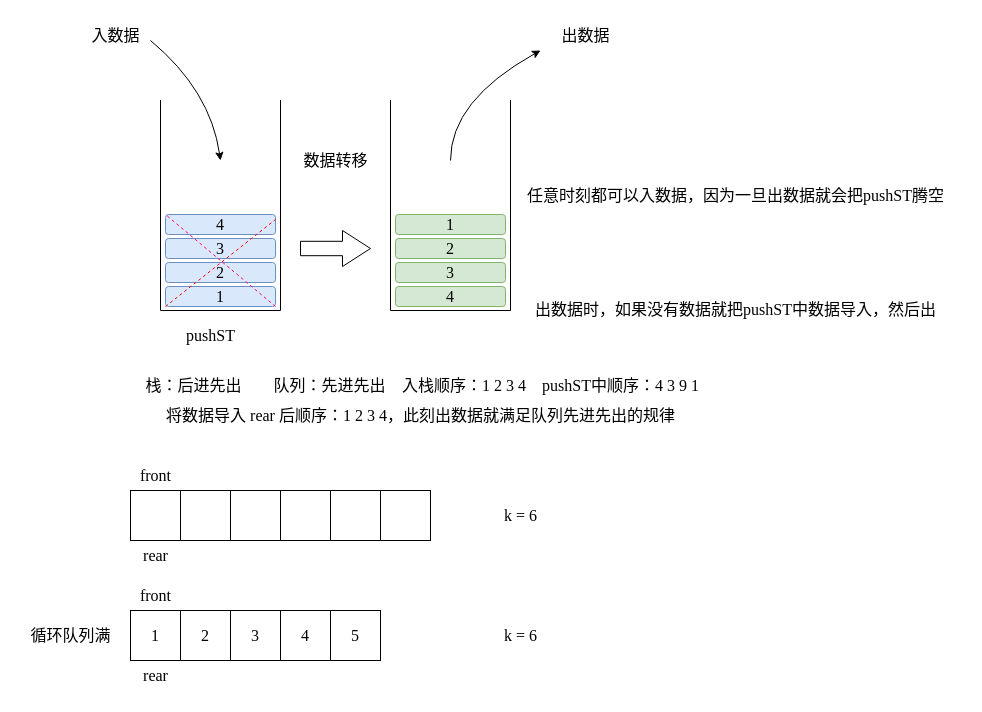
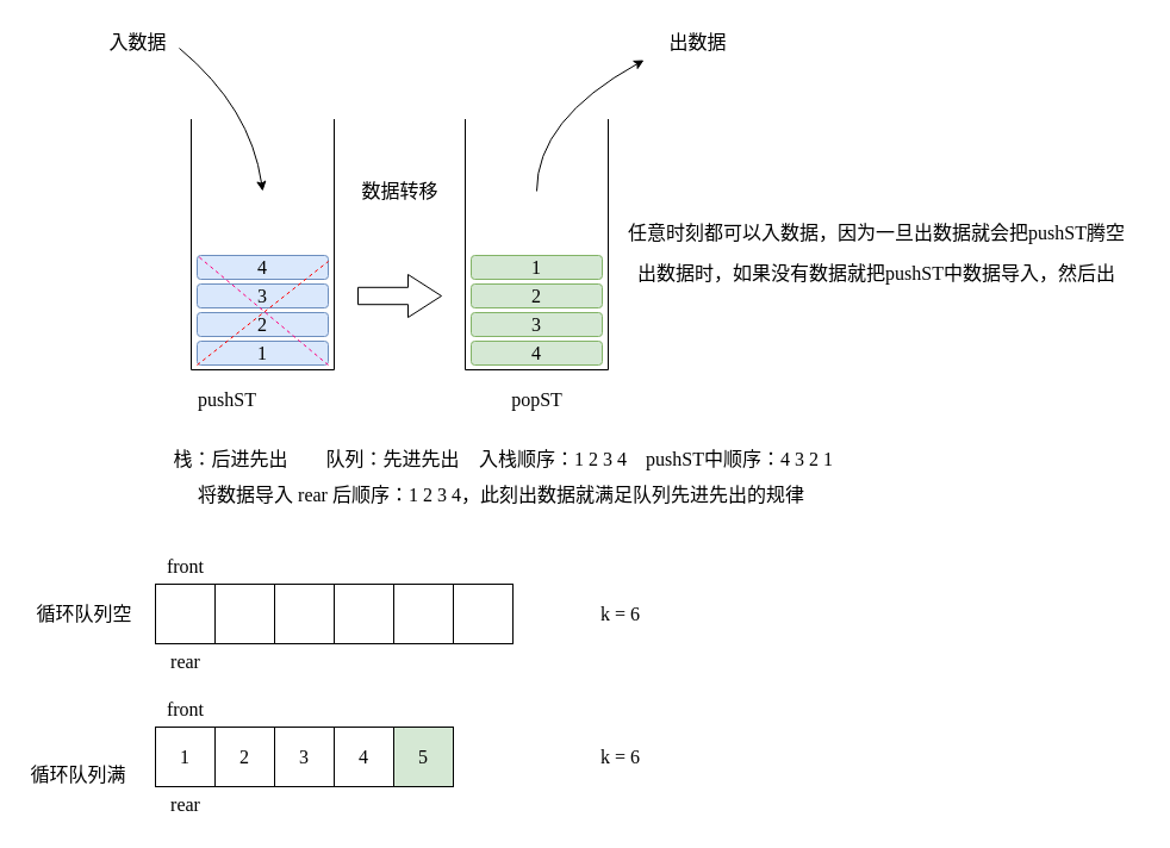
  <mxCell id="0" />
  <mxCell id="1" parent="0" />
  <mxCell id="2" value="" style="shape=partialRectangle;whiteSpace=wrap;html=1;bottom=1;right=1;left=1;top=0;fillColor=none;routingCenterX=-0.5;" parent="1" vertex="1"><mxGeometry x="160" y="100" width="120" height="210" as="geometry" /></mxCell>
  <mxCell id="3" value="" style="shape=partialRectangle;whiteSpace=wrap;html=1;bottom=1;right=1;left=1;top=0;fillColor=none;routingCenterX=-0.5;" parent="1" vertex="1"><mxGeometry x="390" y="100" width="120" height="210" as="geometry" /></mxCell>
- <mxCell id="4" value="&lt;font style=&quot;font-size: 16px;&quot; face=&quot;Comic Sans MS&quot;&gt;pushST&lt;/font&gt;" style="text;html=1;align=center;verticalAlign=middle;resizable=0;points=[];autosize=1;strokeColor=none;fillColor=none;" parent="1" vertex="1"><mxGeometry x="170" y="320" width="80" height="30" as="geometry" /></mxCell>
+ <mxCell id="4" value="&lt;font style=&quot;font-size: 16px;&quot; face=&quot;Comic Sans MS&quot;&gt;pushST&lt;/font&gt;" style="text;html=1;align=center;verticalAlign=middle;resizable=0;points=[];autosize=1;strokeColor=none;fillColor=none;" parent="1" vertex="1"><mxGeometry x="150" y="320" width="80" height="30" as="geometry" /></mxCell>
+ <mxCell id="5" value="popST" style="text;html=1;align=center;verticalAlign=middle;resizable=0;points=[];autosize=1;strokeColor=none;fillColor=none;fontSize=16;fontFamily=Comic Sans MS;" parent="1" vertex="1"><mxGeometry x="415" y="320" width="70" height="30" as="geometry" /></mxCell>
  <mxCell id="6" value="" style="endArrow=classic;html=1;fontFamily=Comic Sans MS;fontSize=15;entryX=0.5;entryY=0;entryDx=0;entryDy=0;curved=1;rounded=0;" parent="1" edge="1"><mxGeometry width="50" height="50" relative="1" as="geometry"><mxPoint x="150" y="40" as="sourcePoint" /><mxPoint x="220" y="160" as="targetPoint" /><Array as="points"><mxPoint x="210" y="90" /></Array></mxGeometry></mxCell>
  <mxCell id="7" value="入数据" style="text;html=1;align=center;verticalAlign=middle;resizable=0;points=[];autosize=1;strokeColor=none;fillColor=none;fontSize=16;fontFamily=Comic Sans MS;" parent="1" vertex="1"><mxGeometry x="80" y="20" width="70" height="30" as="geometry" /></mxCell>
  <mxCell id="8" value="" style="endArrow=classic;html=1;fontFamily=Comic Sans MS;fontSize=15;curved=1;rounded=0;" parent="1" edge="1"><mxGeometry width="50" height="50" relative="1" as="geometry"><mxPoint x="450" y="160" as="sourcePoint" /><mxPoint x="540" y="50" as="targetPoint" /><Array as="points"><mxPoint x="450" y="100" /></Array></mxGeometry></mxCell>
  <mxCell id="9" value="出数据" style="text;html=1;align=center;verticalAlign=middle;resizable=0;points=[];autosize=1;strokeColor=none;fillColor=none;fontSize=16;fontFamily=Comic Sans MS;" parent="1" vertex="1"><mxGeometry x="550" y="20" width="70" height="30" as="geometry" /></mxCell>
- <mxCell id="10" value="出数据时，如果没有数据就把pushST中数据导入，然后出" style="text;html=1;align=center;verticalAlign=middle;resizable=0;points=[];autosize=1;strokeColor=none;fillColor=none;fontSize=16;fontFamily=Comic Sans MS;" parent="1" vertex="1"><mxGeometry x="520" y="294" width="430" height="30" as="geometry" /></mxCell>
+ <mxCell id="10" value="出数据时，如果没有数据就把pushST中数据导入，然后出" style="text;html=1;align=center;verticalAlign=middle;resizable=0;points=[];autosize=1;strokeColor=none;fillColor=none;fontSize=16;fontFamily=Comic Sans MS;" parent="1" vertex="1"><mxGeometry x="520" y="214" width="430" height="30" as="geometry" /></mxCell>
  <mxCell id="11" value="任意时刻都可以入数据，因为一旦出数据就会把pushST腾空" style="text;html=1;align=center;verticalAlign=middle;resizable=0;points=[];autosize=1;strokeColor=none;fillColor=none;fontSize=16;fontFamily=Comic Sans MS;" parent="1" vertex="1"><mxGeometry x="510" y="180" width="450" height="30" as="geometry" /></mxCell>
  <mxCell id="12" value="1" style="rounded=1;whiteSpace=wrap;html=1;fontFamily=Comic Sans MS;fontSize=16;fillColor=#dae8fc;strokeColor=#6c8ebf;" parent="1" vertex="1"><mxGeometry x="165" y="286" width="110" height="20" as="geometry" /></mxCell>
  <mxCell id="13" value="2" style="rounded=1;whiteSpace=wrap;html=1;fontFamily=Comic Sans MS;fontSize=16;fillColor=#dae8fc;strokeColor=#6c8ebf;" parent="1" vertex="1"><mxGeometry x="165" y="262" width="110" height="20" as="geometry" /></mxCell>
  <mxCell id="14" value="3" style="rounded=1;whiteSpace=wrap;html=1;fontFamily=Comic Sans MS;fontSize=16;fillColor=#dae8fc;strokeColor=#6c8ebf;" parent="1" vertex="1"><mxGeometry x="165" y="238" width="110" height="20" as="geometry" /></mxCell>
  <mxCell id="15" value="4" style="rounded=1;whiteSpace=wrap;html=1;fontFamily=Comic Sans MS;fontSize=16;fillColor=#dae8fc;strokeColor=#6c8ebf;" parent="1" vertex="1"><mxGeometry x="165" y="214" width="110" height="20" as="geometry" /></mxCell>
  <mxCell id="16" value="栈：后进先出&lt;span style=&quot;white-space: pre;&quot;&gt;&#09;&lt;/span&gt;队列：先进先出" style="text;html=1;align=center;verticalAlign=middle;resizable=0;points=[];autosize=1;strokeColor=none;fillColor=none;fontSize=16;fontFamily=Comic Sans MS;" parent="1" vertex="1"><mxGeometry x="140" y="370" width="250" height="30" as="geometry" /></mxCell>
- <mxCell id="17" value="入栈顺序：1 2 3 4&amp;nbsp; &amp;nbsp; pushST中顺序：4 3 9 1" style="text;html=1;align=center;verticalAlign=middle;resizable=0;points=[];autosize=1;strokeColor=none;fillColor=none;fontSize=16;fontFamily=Comic Sans MS;" parent="1" vertex="1"><mxGeometry x="380" y="370" width="340" height="30" as="geometry" /></mxCell>
+ <mxCell id="17" value="入栈顺序：1 2 3 4&amp;nbsp; &amp;nbsp; pushST中顺序：4 3 2 1" style="text;html=1;align=center;verticalAlign=middle;resizable=0;points=[];autosize=1;strokeColor=none;fillColor=none;fontSize=16;fontFamily=Comic Sans MS;" parent="1" vertex="1"><mxGeometry x="380" y="370" width="340" height="30" as="geometry" /></mxCell>
  <mxCell id="18" value="将数据导入 rear 后顺序：1 2 3 4，此刻出数据就满足队列先进先出的规律" style="text;html=1;align=center;verticalAlign=middle;resizable=0;points=[];autosize=1;strokeColor=none;fillColor=none;fontSize=16;fontFamily=Comic Sans MS;" parent="1" vertex="1"><mxGeometry x="140" y="400" width="560" height="30" as="geometry" /></mxCell>
  <mxCell id="19" value="" style="shape=singleArrow;whiteSpace=wrap;html=1;arrowWidth=0.4;arrowSize=0.4;fontFamily=Comic Sans MS;fontSize=16;" parent="1" vertex="1"><mxGeometry x="300" y="230" width="70" height="36" as="geometry" /></mxCell>
  <mxCell id="20" value="数据转移" style="text;html=1;align=center;verticalAlign=middle;resizable=0;points=[];autosize=1;strokeColor=none;fillColor=none;fontSize=16;fontFamily=Comic Sans MS;" parent="1" vertex="1"><mxGeometry x="290" y="145" width="90" height="30" as="geometry" /></mxCell>
  <mxCell id="21" value="4" style="rounded=1;whiteSpace=wrap;html=1;fontFamily=Comic Sans MS;fontSize=16;fillColor=#d5e8d4;strokeColor=#82b366;" parent="1" vertex="1"><mxGeometry x="395" y="286" width="110" height="20" as="geometry" /></mxCell>
  <mxCell id="22" value="3" style="rounded=1;whiteSpace=wrap;html=1;fontFamily=Comic Sans MS;fontSize=16;fillColor=#d5e8d4;strokeColor=#82b366;" parent="1" vertex="1"><mxGeometry x="395" y="262" width="110" height="20" as="geometry" /></mxCell>
  <mxCell id="23" value="2" style="rounded=1;whiteSpace=wrap;html=1;fontFamily=Comic Sans MS;fontSize=16;fillColor=#d5e8d4;strokeColor=#82b366;" parent="1" vertex="1"><mxGeometry x="395" y="238" width="110" height="20" as="geometry" /></mxCell>
  <mxCell id="24" value="1" style="rounded=1;whiteSpace=wrap;html=1;fontFamily=Comic Sans MS;fontSize=16;fillColor=#d5e8d4;strokeColor=#82b366;" parent="1" vertex="1"><mxGeometry x="395" y="214" width="110" height="20" as="geometry" /></mxCell>
  <mxCell id="25" value="" style="endArrow=none;dashed=1;html=1;rounded=0;fontFamily=Comic Sans MS;fontSize=16;entryX=1;entryY=0.25;entryDx=0;entryDy=0;strokeColor=#FF0000;" parent="1" target="15" edge="1"><mxGeometry width="50" height="50" relative="1" as="geometry"><mxPoint x="165" y="306" as="sourcePoint" /><mxPoint x="215" y="256" as="targetPoint" /></mxGeometry></mxCell>
  <mxCell id="26" value="" style="endArrow=none;dashed=1;html=1;rounded=0;fontFamily=Comic Sans MS;fontSize=16;entryX=0;entryY=0;entryDx=0;entryDy=0;exitX=1;exitY=1;exitDx=0;exitDy=0;strokeColor=#FF0080;" parent="1" source="12" target="15" edge="1"><mxGeometry width="50" height="50" relative="1" as="geometry"><mxPoint x="220" y="288" as="sourcePoint" /><mxPoint x="270" y="238" as="targetPoint" /></mxGeometry></mxCell>
  <mxCell id="27" value="" style="whiteSpace=wrap;html=1;aspect=fixed;fontFamily=Comic Sans MS;fontSize=16;" vertex="1" parent="1"><mxGeometry x="130" y="490" width="50" height="50" as="geometry" /></mxCell>
  <mxCell id="28" value="" style="whiteSpace=wrap;html=1;aspect=fixed;fontFamily=Comic Sans MS;fontSize=16;" vertex="1" parent="1"><mxGeometry x="180" y="490" width="50" height="50" as="geometry" /></mxCell>
  <mxCell id="29" value="" style="whiteSpace=wrap;html=1;aspect=fixed;fontFamily=Comic Sans MS;fontSize=16;" vertex="1" parent="1"><mxGeometry x="230" y="490" width="50" height="50" as="geometry" /></mxCell>
  <mxCell id="30" value="" style="whiteSpace=wrap;html=1;aspect=fixed;fontFamily=Comic Sans MS;fontSize=16;" vertex="1" parent="1"><mxGeometry x="280" y="490" width="50" height="50" as="geometry" /></mxCell>
  <mxCell id="31" value="" style="whiteSpace=wrap;html=1;aspect=fixed;fontFamily=Comic Sans MS;fontSize=16;" vertex="1" parent="1"><mxGeometry x="330" y="490" width="50" height="50" as="geometry" /></mxCell>
  <mxCell id="32" value="" style="whiteSpace=wrap;html=1;aspect=fixed;fontFamily=Comic Sans MS;fontSize=16;" vertex="1" parent="1"><mxGeometry x="380" y="490" width="50" height="50" as="geometry" /></mxCell>
  <mxCell id="33" value="&lt;font style=&quot;font-size: 16px;&quot; face=&quot;Comic Sans MS&quot;&gt;k = 6&lt;/font&gt;" style="text;html=1;align=center;verticalAlign=middle;resizable=0;points=[];autosize=1;strokeColor=none;fillColor=none;" vertex="1" parent="1"><mxGeometry x="490" y="500" width="60" height="30" as="geometry" /></mxCell>
  <mxCell id="34" value="front" style="text;html=1;align=center;verticalAlign=middle;resizable=0;points=[];autosize=1;strokeColor=none;fillColor=none;fontSize=16;fontFamily=Comic Sans MS;" vertex="1" parent="1"><mxGeometry x="125" y="460" width="60" height="30" as="geometry" /></mxCell>
  <mxCell id="35" value="rear" style="text;html=1;align=center;verticalAlign=middle;resizable=0;points=[];autosize=1;strokeColor=none;fillColor=none;fontSize=16;fontFamily=Comic Sans MS;" vertex="1" parent="1"><mxGeometry x="125" y="540" width="60" height="30" as="geometry" /></mxCell>
+ <mxCell id="36" value="循环队列空" style="text;html=1;align=center;verticalAlign=middle;resizable=0;points=[];autosize=1;strokeColor=none;fillColor=none;fontSize=16;fontFamily=Comic Sans MS;" vertex="1" parent="1"><mxGeometry x="20" y="500" width="100" height="30" as="geometry" /></mxCell>
  <mxCell id="37" value="1" style="whiteSpace=wrap;html=1;aspect=fixed;fontFamily=Comic Sans MS;fontSize=16;" vertex="1" parent="1"><mxGeometry x="130" y="610" width="50" height="50" as="geometry" /></mxCell>
  <mxCell id="38" value="2" style="whiteSpace=wrap;html=1;aspect=fixed;fontFamily=Comic Sans MS;fontSize=16;" vertex="1" parent="1"><mxGeometry x="180" y="610" width="50" height="50" as="geometry" /></mxCell>
  <mxCell id="39" value="3" style="whiteSpace=wrap;html=1;aspect=fixed;fontFamily=Comic Sans MS;fontSize=16;" vertex="1" parent="1"><mxGeometry x="230" y="610" width="50" height="50" as="geometry" /></mxCell>
  <mxCell id="40" value="4" style="whiteSpace=wrap;html=1;aspect=fixed;fontFamily=Comic Sans MS;fontSize=16;" vertex="1" parent="1"><mxGeometry x="280" y="610" width="50" height="50" as="geometry" /></mxCell>
- <mxCell id="41" value="5" style="whiteSpace=wrap;html=1;aspect=fixed;fontFamily=Comic Sans MS;fontSize=16;" vertex="1" parent="1"><mxGeometry x="330" y="610" width="50" height="50" as="geometry" /></mxCell>
+ <mxCell id="41" value="5" style="whiteSpace=wrap;html=1;aspect=fixed;fontFamily=Comic Sans MS;fontSize=16;fillColor=#d5e8d4;" vertex="1" parent="1"><mxGeometry x="330" y="610" width="50" height="50" as="geometry" /></mxCell>
  <mxCell id="42" value="&lt;font style=&quot;font-size: 16px;&quot; face=&quot;Comic Sans MS&quot;&gt;k = 6&lt;/font&gt;" style="text;html=1;align=center;verticalAlign=middle;resizable=0;points=[];autosize=1;strokeColor=none;fillColor=none;" vertex="1" parent="1"><mxGeometry x="490" y="620" width="60" height="30" as="geometry" /></mxCell>
  <mxCell id="43" value="front" style="text;html=1;align=center;verticalAlign=middle;resizable=0;points=[];autosize=1;strokeColor=none;fillColor=none;fontSize=16;fontFamily=Comic Sans MS;" vertex="1" parent="1"><mxGeometry x="125" y="580" width="60" height="30" as="geometry" /></mxCell>
  <mxCell id="44" value="rear" style="text;html=1;align=center;verticalAlign=middle;resizable=0;points=[];autosize=1;strokeColor=none;fillColor=none;fontSize=16;fontFamily=Comic Sans MS;" vertex="1" parent="1"><mxGeometry x="125" y="660" width="60" height="30" as="geometry" /></mxCell>
- <mxCell id="45" value="循环队列满" style="text;html=1;align=center;verticalAlign=middle;resizable=0;points=[];autosize=1;strokeColor=none;fillColor=none;fontSize=16;fontFamily=Comic Sans MS;" vertex="1" parent="1"><mxGeometry x="20" y="620" width="100" height="30" as="geometry" /></mxCell>
+ <mxCell id="45" value="循环队列满" style="text;html=1;align=center;verticalAlign=middle;resizable=0;points=[];autosize=1;strokeColor=none;fillColor=none;fontSize=16;fontFamily=Comic Sans MS;" vertex="1" parent="1"><mxGeometry x="15" y="635" width="100" height="30" as="geometry" /></mxCell>
